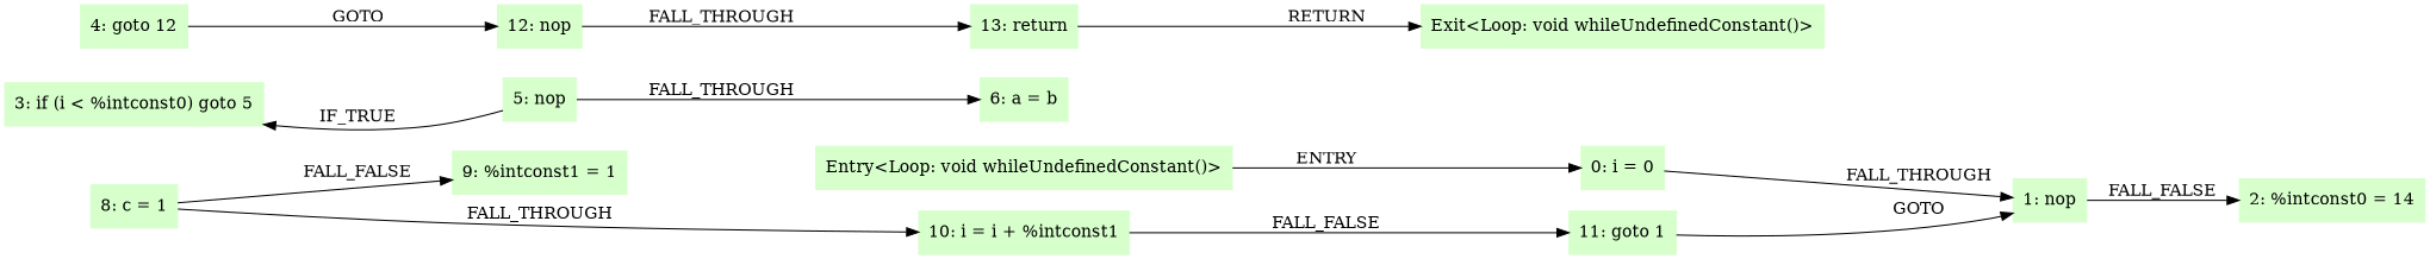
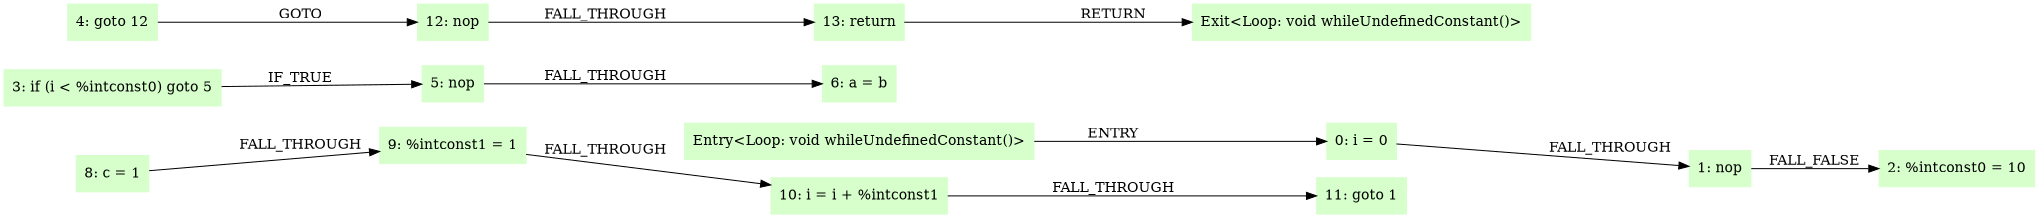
  digraph {
    rankdir=LR
    node [color=".3 .2 1.0" shape=box style=filled]
    n1 [label="Entry<Loop: void whileUndefinedConstant()>"]
    n2 [label="0: i = 0"]
    n3 [label="1: nop"]
-   n4 [label="2: %intconst0 = 14"]
+   n4 [label="2: %intconst0 = 10"]
    n5 [label="3: if (i < %intconst0) goto 5"]
    n6 [label="5: nop"]
    n7 [label="4: goto 12"]
    n8 [label="12: nop"]
    n9 [label="6: a = b"]
    n10 [label="13: return"]
    n11 [label="8: c = 1"]
    n12 [label="9: %intconst1 = 1"]
    n13 [label="10: i = i + %intconst1"]
    n14 [label="11: goto 1"]
    n15 [label="Exit<Loop: void whileUndefinedConstant()>"]
    n1 -> n2 [label=ENTRY]
    n2 -> n3 [label=FALL_THROUGH]
    n3 -> n4 [label=FALL_FALSE]
-   n6 -> n5 [label=IF_TRUE]
+   n5 -> n6 [label=IF_TRUE]
    n6 -> n9 [label=FALL_THROUGH]
    n7 -> n8 [label=GOTO]
    n8 -> n10 [label=FALL_THROUGH]
    n10 -> n15 [label=RETURN]
-   n11 -> n12 [label=FALL_FALSE]
-   n11 -> n13 [label=FALL_THROUGH]
-   n13 -> n14 [label=FALL_FALSE]
-   n14 -> n3 [label=GOTO]
+   n11 -> n12 [label=FALL_THROUGH]
+   n12 -> n13 [label=FALL_THROUGH]
+   n13 -> n14 [label=FALL_THROUGH]
  }
